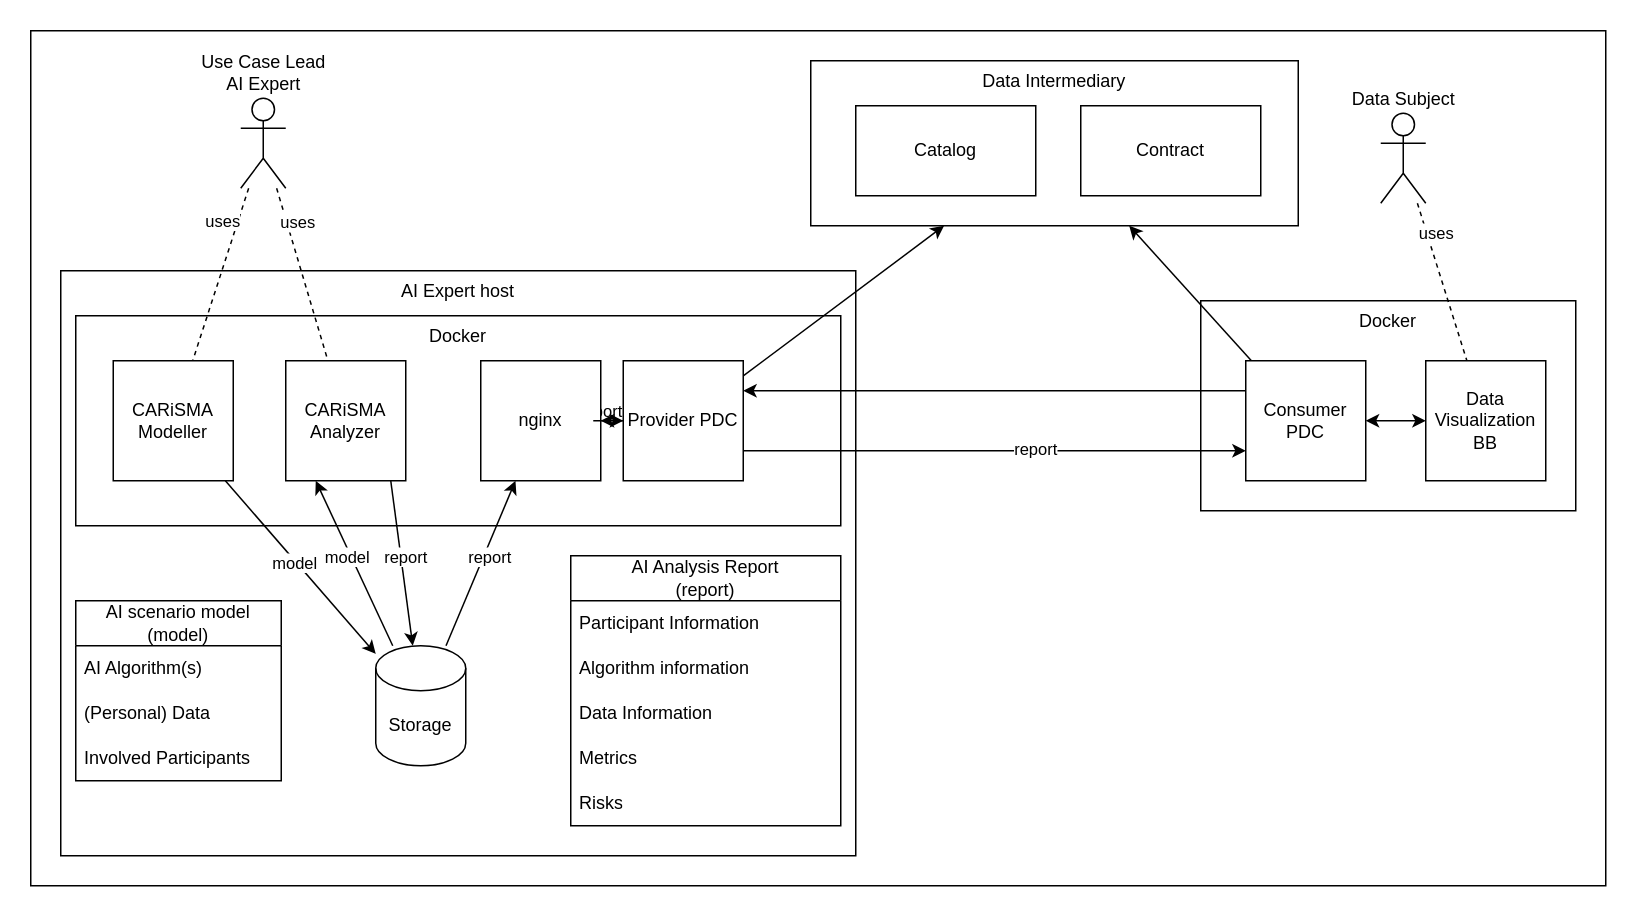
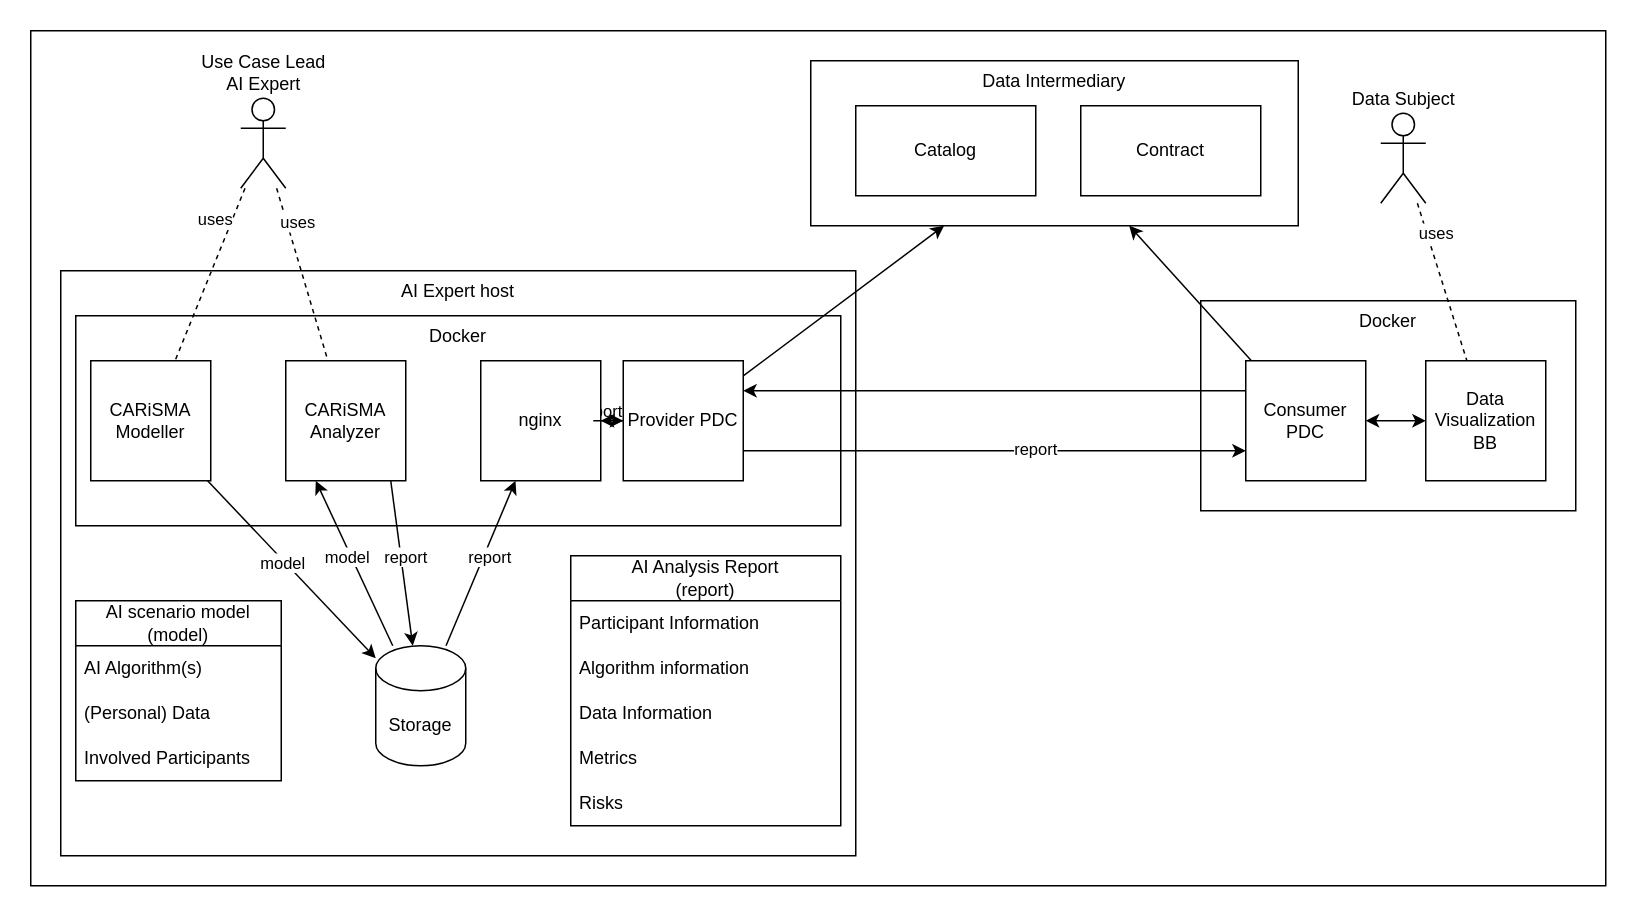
  <mxCell id="0" />
  <mxCell id="1" parent="0" />
  <mxCell id="2" value="" style="rounded=0;whiteSpace=wrap;html=1;" parent="1" vertex="1"><mxGeometry x="20" y="20" width="1050" height="570" as="geometry" /></mxCell>
  <mxCell id="3" value="Docker" style="rounded=0;whiteSpace=wrap;html=1;align=center;verticalAlign=top;" parent="1" vertex="1"><mxGeometry x="800" y="200" width="250" height="140" as="geometry" /></mxCell>
  <mxCell id="4" value="Data Intermediary" style="rounded=0;whiteSpace=wrap;html=1;align=center;verticalAlign=top;" parent="1" vertex="1"><mxGeometry x="540" y="40" width="325" height="110" as="geometry" /></mxCell>
  <mxCell id="5" value="AI Expert host" style="rounded=0;whiteSpace=wrap;html=1;align=center;verticalAlign=top;" parent="1" vertex="1"><mxGeometry x="40" y="180" width="530" height="390" as="geometry" /></mxCell>
  <mxCell id="6" value="Docker" style="rounded=0;whiteSpace=wrap;html=1;verticalAlign=top;align=center;" parent="1" vertex="1"><mxGeometry x="50" y="210" width="510" height="140" as="geometry" /></mxCell>
  <mxCell id="7" style="edgeStyle=none;rounded=0;orthogonalLoop=1;jettySize=auto;html=1;entryX=0;entryY=0.5;entryDx=0;entryDy=0;" parent="1" source="9" target="14" edge="1"><mxGeometry relative="1" as="geometry" /></mxCell>
  <mxCell id="8" value="report&lt;div&gt;&lt;br&gt;&lt;/div&gt;" style="edgeLabel;html=1;align=center;verticalAlign=middle;resizable=0;points=[];" parent="7" vertex="1" connectable="0"><mxGeometry x="0.4" y="-2" relative="1" as="geometry"><mxPoint x="-12" y="-2" as="offset" /></mxGeometry></mxCell>
  <mxCell id="9" value="nginx" style="whiteSpace=wrap;html=1;aspect=fixed;" parent="1" vertex="1"><mxGeometry x="320" y="240" width="80" height="80" as="geometry" /></mxCell>
  <mxCell id="10" value="" style="edgeStyle=none;rounded=0;orthogonalLoop=1;jettySize=auto;html=1;entryX=0;entryY=0.75;entryDx=0;entryDy=0;exitX=1;exitY=0.75;exitDx=0;exitDy=0;" parent="1" source="14" target="25" edge="1"><mxGeometry relative="1" as="geometry" /></mxCell>
  <mxCell id="11" value="report&lt;div&gt;&lt;br&gt;&lt;/div&gt;" style="edgeLabel;html=1;align=center;verticalAlign=middle;resizable=0;points=[];" parent="10" vertex="1" connectable="0"><mxGeometry x="0.381" y="-1" relative="1" as="geometry"><mxPoint x="-37" y="4" as="offset" /></mxGeometry></mxCell>
  <mxCell id="12" style="edgeStyle=none;rounded=0;orthogonalLoop=1;jettySize=auto;html=1;" parent="1" source="14" target="4" edge="1"><mxGeometry relative="1" as="geometry" /></mxCell>
  <mxCell id="13" value="" style="edgeStyle=orthogonalEdgeStyle;rounded=0;orthogonalLoop=1;jettySize=auto;html=1;startArrow=classic;startFill=1;" parent="1" source="14" target="9" edge="1"><mxGeometry relative="1" as="geometry" /></mxCell>
  <mxCell id="14" value="Provider PDC" style="whiteSpace=wrap;html=1;aspect=fixed;" parent="1" vertex="1"><mxGeometry x="415" y="240" width="80" height="80" as="geometry" /></mxCell>
  <mxCell id="15" value="" style="rounded=0;orthogonalLoop=1;jettySize=auto;html=1;" parent="1" target="22" edge="1"><mxGeometry relative="1" as="geometry"><mxPoint x="260" y="320" as="sourcePoint" /><mxPoint x="275" y="400" as="targetPoint" /></mxGeometry></mxCell>
  <mxCell id="16" value="report" style="edgeLabel;html=1;align=center;verticalAlign=middle;resizable=0;points=[];" parent="15" vertex="1" connectable="0"><mxGeometry x="-0.516" y="4" relative="1" as="geometry"><mxPoint x="2" y="24" as="offset" /></mxGeometry></mxCell>
  <mxCell id="17" value="CARiSMA&lt;div&gt;Analyzer&lt;/div&gt;" style="whiteSpace=wrap;html=1;aspect=fixed;" parent="1" vertex="1"><mxGeometry x="190" y="240" width="80" height="80" as="geometry" /></mxCell>
  <mxCell id="18" value="" style="edgeStyle=none;rounded=0;orthogonalLoop=1;jettySize=auto;html=1;" parent="1" source="22" target="9" edge="1"><mxGeometry relative="1" as="geometry" /></mxCell>
  <mxCell id="19" value="report" style="edgeLabel;html=1;align=center;verticalAlign=middle;resizable=0;points=[];" parent="18" vertex="1" connectable="0"><mxGeometry x="0.33" y="2" relative="1" as="geometry"><mxPoint y="14" as="offset" /></mxGeometry></mxCell>
  <mxCell id="20" style="edgeStyle=none;rounded=0;orthogonalLoop=1;jettySize=auto;html=1;entryX=0.25;entryY=1;entryDx=0;entryDy=0;" parent="1" source="22" target="17" edge="1"><mxGeometry relative="1" as="geometry"><mxPoint x="247.5" y="400" as="sourcePoint" /><mxPoint x="232.5" y="320" as="targetPoint" /></mxGeometry></mxCell>
  <mxCell id="21" value="model" style="edgeLabel;html=1;align=center;verticalAlign=middle;resizable=0;points=[];" parent="20" vertex="1" connectable="0"><mxGeometry x="0.292" y="-3" relative="1" as="geometry"><mxPoint x="-1" y="12" as="offset" /></mxGeometry></mxCell>
  <mxCell id="22" value="Storage" style="shape=cylinder3;whiteSpace=wrap;html=1;boundedLbl=1;backgroundOutline=1;size=15;" parent="1" vertex="1"><mxGeometry x="250" y="430" width="60" height="80" as="geometry" /></mxCell>
  <mxCell id="23" style="edgeStyle=none;rounded=0;orthogonalLoop=1;jettySize=auto;html=1;exitX=0;exitY=0.25;exitDx=0;exitDy=0;entryX=1;entryY=0.25;entryDx=0;entryDy=0;" parent="1" source="25" target="14" edge="1"><mxGeometry relative="1" as="geometry" /></mxCell>
  <mxCell id="24" style="edgeStyle=none;rounded=0;orthogonalLoop=1;jettySize=auto;html=1;" parent="1" source="25" target="4" edge="1"><mxGeometry relative="1" as="geometry" /></mxCell>
  <mxCell id="25" value="Consumer PDC" style="whiteSpace=wrap;html=1;aspect=fixed;" parent="1" vertex="1"><mxGeometry x="830" y="240" width="80" height="80" as="geometry" /></mxCell>
  <mxCell id="26" value="Catalog" style="rounded=0;whiteSpace=wrap;html=1;" parent="1" vertex="1"><mxGeometry x="570" y="70" width="120" height="60" as="geometry" /></mxCell>
  <mxCell id="27" value="Contract" style="rounded=0;whiteSpace=wrap;html=1;" parent="1" vertex="1"><mxGeometry x="720" y="70" width="120" height="60" as="geometry" /></mxCell>
  <mxCell id="28" value="&lt;div&gt;&lt;br&gt;&lt;/div&gt;&lt;div&gt;&lt;br&gt;&lt;/div&gt;" style="edgeStyle=none;rounded=0;orthogonalLoop=1;jettySize=auto;html=1;" parent="1" source="30" target="22" edge="1"><mxGeometry relative="1" as="geometry" /></mxCell>
  <mxCell id="29" value="model" style="edgeLabel;html=1;align=center;verticalAlign=middle;resizable=0;points=[];" parent="28" vertex="1" connectable="0"><mxGeometry x="-0.3" y="-5" relative="1" as="geometry"><mxPoint x="14" y="10" as="offset" /></mxGeometry></mxCell>
- <mxCell id="30" value="CARiSMA&lt;div&gt;Modeller&lt;/div&gt;" style="whiteSpace=wrap;html=1;aspect=fixed;" parent="1" vertex="1"><mxGeometry x="75" y="240" width="80" height="80" as="geometry" /></mxCell>
+ <mxCell id="30" value="CARiSMA&lt;div&gt;Modeller&lt;/div&gt;" style="whiteSpace=wrap;html=1;aspect=fixed;" parent="1" vertex="1"><mxGeometry x="60" y="240" width="80" height="80" as="geometry" /></mxCell>
  <mxCell id="31" value="AI scenario model&lt;br&gt;(model)" style="swimlane;fontStyle=0;childLayout=stackLayout;horizontal=1;startSize=30;horizontalStack=0;resizeParent=1;resizeParentMax=0;resizeLast=0;collapsible=1;marginBottom=0;whiteSpace=wrap;html=1;fillColor=none;strokeColor=default;" parent="1" vertex="1"><mxGeometry x="50" y="400" width="137" height="120" as="geometry" /></mxCell>
  <mxCell id="32" value="AI Algorithm(s)" style="text;strokeColor=none;fillColor=none;align=left;verticalAlign=middle;spacingLeft=4;spacingRight=4;overflow=hidden;points=[[0,0.5],[1,0.5]];portConstraint=eastwest;rotatable=0;whiteSpace=wrap;html=1;" parent="31" vertex="1"><mxGeometry y="30" width="137" height="30" as="geometry" /></mxCell>
  <mxCell id="33" value="(Personal)&amp;nbsp;&lt;span style=&quot;background-color: initial;&quot;&gt;Data&lt;/span&gt;" style="text;strokeColor=none;fillColor=none;align=left;verticalAlign=middle;spacingLeft=4;spacingRight=4;overflow=hidden;points=[[0,0.5],[1,0.5]];portConstraint=eastwest;rotatable=0;whiteSpace=wrap;html=1;" parent="31" vertex="1"><mxGeometry y="60" width="137" height="30" as="geometry" /></mxCell>
  <mxCell id="34" value="Involved Participants" style="text;strokeColor=none;fillColor=none;align=left;verticalAlign=middle;spacingLeft=4;spacingRight=4;overflow=hidden;points=[[0,0.5],[1,0.5]];portConstraint=eastwest;rotatable=0;whiteSpace=wrap;html=1;" parent="31" vertex="1"><mxGeometry y="90" width="137" height="30" as="geometry" /></mxCell>
  <mxCell id="35" value="AI Analysis Report&lt;br&gt;(report)" style="swimlane;fontStyle=0;childLayout=stackLayout;horizontal=1;startSize=30;horizontalStack=0;resizeParent=1;resizeParentMax=0;resizeLast=0;collapsible=1;marginBottom=0;whiteSpace=wrap;html=1;fillColor=none;strokeColor=default;" parent="1" vertex="1"><mxGeometry x="380" y="370" width="180" height="180" as="geometry" /></mxCell>
  <mxCell id="36" value="Participant Information" style="text;strokeColor=none;fillColor=none;align=left;verticalAlign=middle;spacingLeft=4;spacingRight=4;overflow=hidden;points=[[0,0.5],[1,0.5]];portConstraint=eastwest;rotatable=0;whiteSpace=wrap;html=1;" parent="35" vertex="1"><mxGeometry y="30" width="180" height="30" as="geometry" /></mxCell>
  <mxCell id="37" value="Algorithm information" style="text;strokeColor=none;fillColor=none;align=left;verticalAlign=middle;spacingLeft=4;spacingRight=4;overflow=hidden;points=[[0,0.5],[1,0.5]];portConstraint=eastwest;rotatable=0;whiteSpace=wrap;html=1;" parent="35" vertex="1"><mxGeometry y="60" width="180" height="30" as="geometry" /></mxCell>
  <mxCell id="38" value="Data Information" style="text;strokeColor=none;fillColor=none;align=left;verticalAlign=middle;spacingLeft=4;spacingRight=4;overflow=hidden;points=[[0,0.5],[1,0.5]];portConstraint=eastwest;rotatable=0;whiteSpace=wrap;html=1;" parent="35" vertex="1"><mxGeometry y="90" width="180" height="30" as="geometry" /></mxCell>
  <mxCell id="39" value="Metrics" style="text;strokeColor=none;fillColor=none;align=left;verticalAlign=middle;spacingLeft=4;spacingRight=4;overflow=hidden;points=[[0,0.5],[1,0.5]];portConstraint=eastwest;rotatable=0;whiteSpace=wrap;html=1;" parent="35" vertex="1"><mxGeometry y="120" width="180" height="30" as="geometry" /></mxCell>
  <mxCell id="40" value="Risks" style="text;strokeColor=none;fillColor=none;align=left;verticalAlign=middle;spacingLeft=4;spacingRight=4;overflow=hidden;points=[[0,0.5],[1,0.5]];portConstraint=eastwest;rotatable=0;whiteSpace=wrap;html=1;" parent="35" vertex="1"><mxGeometry y="150" width="180" height="30" as="geometry" /></mxCell>
  <mxCell id="41" style="edgeStyle=none;rounded=0;orthogonalLoop=1;jettySize=auto;html=1;entryX=1;entryY=0.5;entryDx=0;entryDy=0;startArrow=classic;startFill=1;" parent="1" source="42" target="25" edge="1"><mxGeometry relative="1" as="geometry" /></mxCell>
  <mxCell id="42" value="Data Visualization BB" style="whiteSpace=wrap;html=1;aspect=fixed;" parent="1" vertex="1"><mxGeometry x="950" y="240" width="80" height="80" as="geometry" /></mxCell>
  <mxCell id="43" value="Data Subject" style="shape=umlActor;verticalLabelPosition=top;verticalAlign=bottom;html=1;outlineConnect=0;horizontal=1;labelPosition=center;align=center;" parent="1" vertex="1"><mxGeometry x="920" y="75" width="30" height="60" as="geometry" /></mxCell>
  <mxCell id="44" value="uses" style="endArrow=none;dashed=1;html=1;rounded=0;" parent="1" source="43" target="42" edge="1"><mxGeometry x="-0.583" y="6" width="50" height="50" relative="1" as="geometry"><mxPoint x="1167" y="320" as="sourcePoint" /><mxPoint x="995" y="150" as="targetPoint" /><mxPoint as="offset" /></mxGeometry></mxCell>
  <mxCell id="45" value="Use Case Lead&lt;br&gt;AI Expert" style="shape=umlActor;verticalLabelPosition=top;verticalAlign=bottom;html=1;outlineConnect=0;labelPosition=center;align=center;fontFamily=Helvetica;" parent="1" vertex="1"><mxGeometry x="160" y="65" width="30" height="60" as="geometry" /></mxCell>
  <mxCell id="46" value="uses" style="endArrow=none;dashed=1;html=1;rounded=0;" parent="1" source="45" target="17" edge="1"><mxGeometry x="-0.574" y="7" width="50" height="50" relative="1" as="geometry"><mxPoint x="390" y="330" as="sourcePoint" /><mxPoint x="288" y="160" as="targetPoint" /><mxPoint as="offset" /></mxGeometry></mxCell>
  <mxCell id="47" value="uses" style="endArrow=none;dashed=1;html=1;rounded=0;" parent="1" source="45" target="30" edge="1"><mxGeometry x="-0.569" y="-10" width="50" height="50" relative="1" as="geometry"><mxPoint x="390" y="330" as="sourcePoint" /><mxPoint x="155" y="160" as="targetPoint" /><mxPoint as="offset" /></mxGeometry></mxCell>
